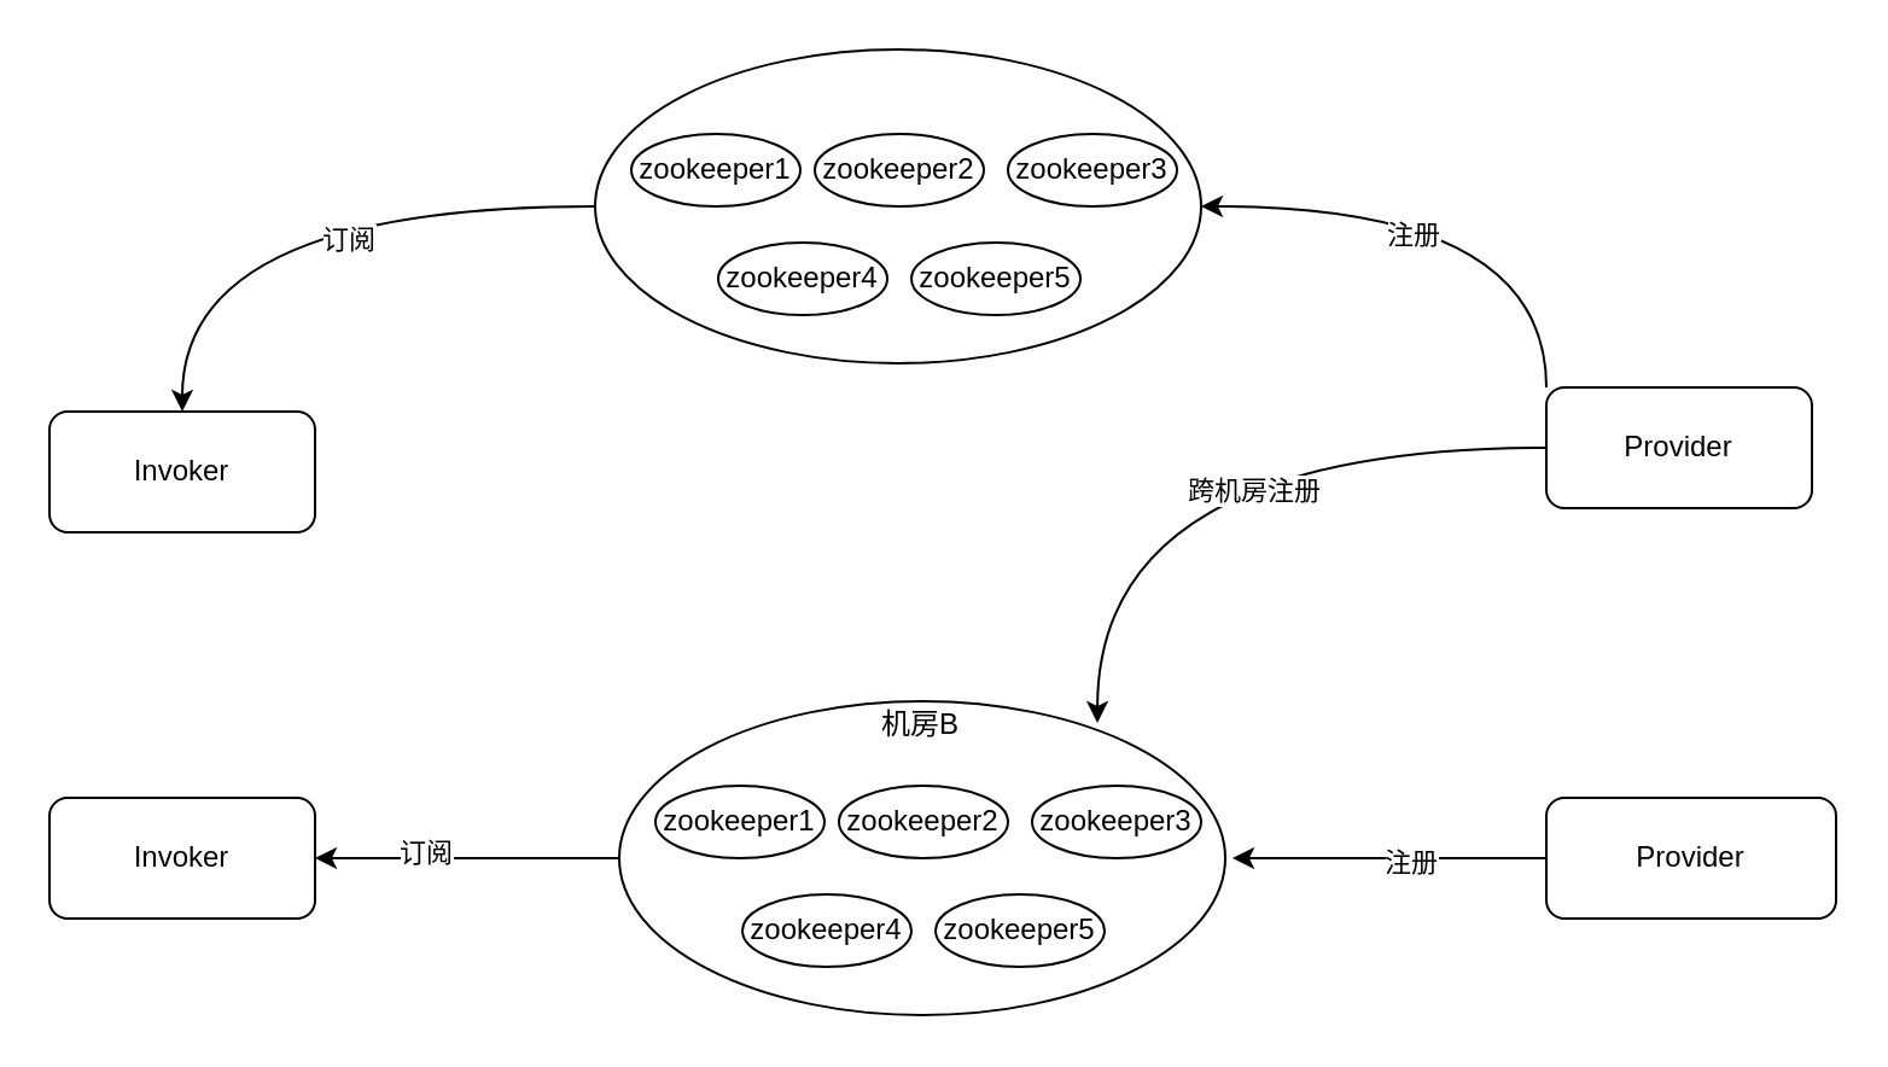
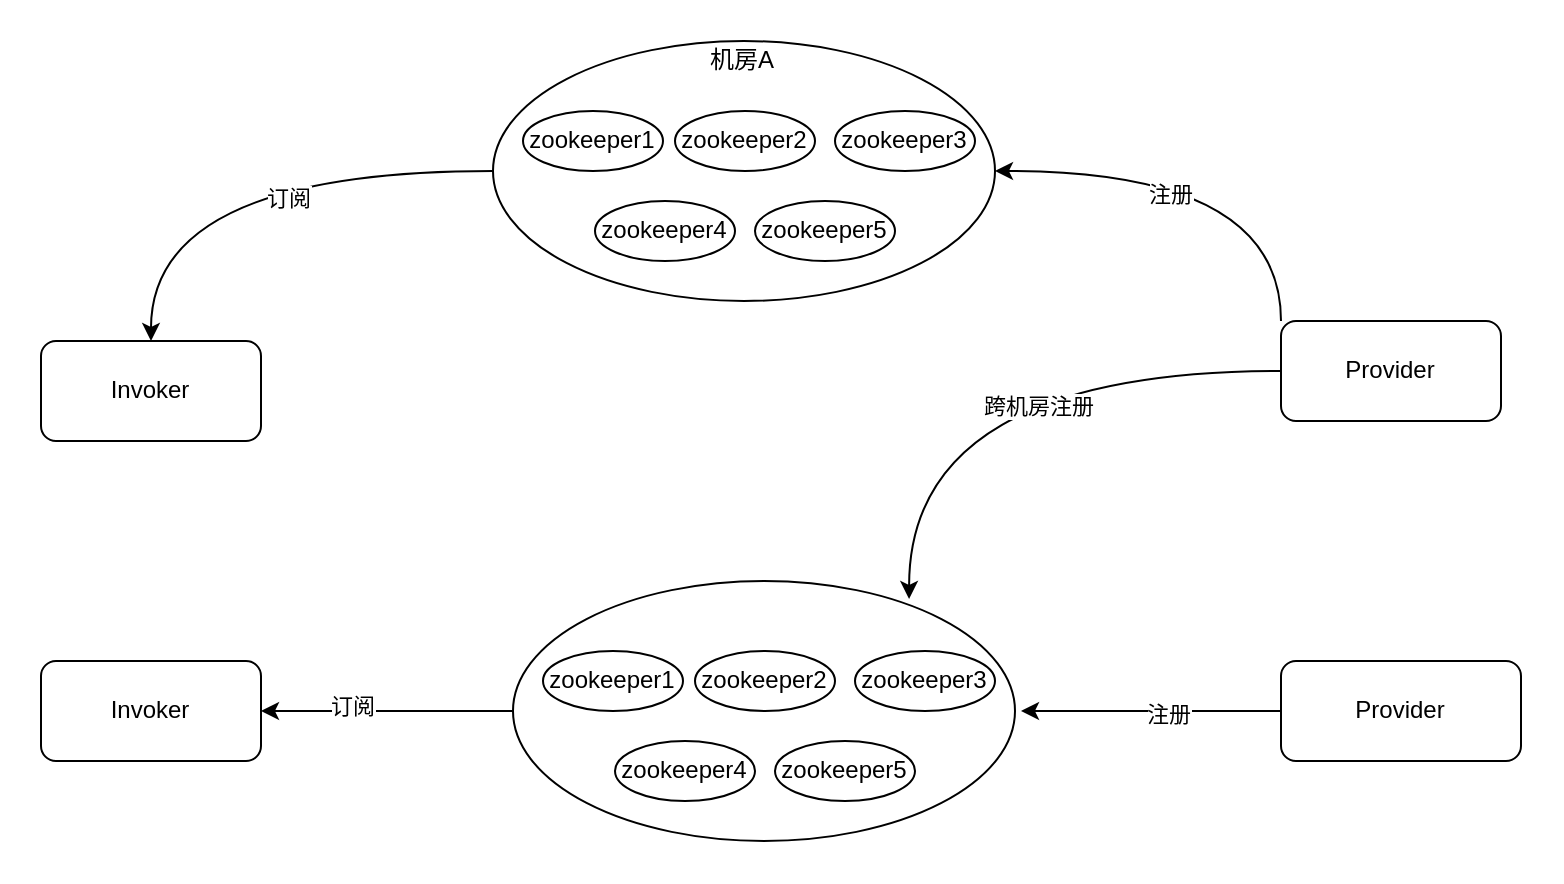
  <mxCell id="0" />
  <mxCell id="1" parent="0" />
  <mxCell id="2" style="edgeStyle=orthogonalEdgeStyle;curved=1;rounded=0;orthogonalLoop=1;jettySize=auto;html=1;exitX=0;exitY=0.5;exitDx=0;exitDy=0;" edge="1" parent="1" source="4" target="16"><mxGeometry relative="1" as="geometry" /></mxCell>
  <mxCell id="3" value="订阅" style="edgeLabel;html=1;align=center;verticalAlign=middle;resizable=0;points=[];" vertex="1" connectable="0" parent="2"><mxGeometry x="-0.195" y="13" relative="1" as="geometry"><mxPoint as="offset" /></mxGeometry></mxCell>
  <mxCell id="4" value="" style="ellipse;whiteSpace=wrap;html=1;" vertex="1" parent="1"><mxGeometry x="246" y="20" width="251" height="130" as="geometry" /></mxCell>
+ <mxCell id="5" value="机房A" style="text;html=1;strokeColor=none;fillColor=none;align=center;verticalAlign=middle;whiteSpace=wrap;rounded=0;" vertex="1" parent="1"><mxGeometry x="351" y="20" width="40" height="20" as="geometry" /></mxCell>
  <mxCell id="6" value="zookeeper1" style="ellipse;whiteSpace=wrap;html=1;" vertex="1" parent="1"><mxGeometry x="261" y="55" width="70" height="30" as="geometry" /></mxCell>
  <mxCell id="7" value="zookeeper2" style="ellipse;whiteSpace=wrap;html=1;" vertex="1" parent="1"><mxGeometry x="337" y="55" width="70" height="30" as="geometry" /></mxCell>
  <mxCell id="8" value="zookeeper3" style="ellipse;whiteSpace=wrap;html=1;" vertex="1" parent="1"><mxGeometry x="417" y="55" width="70" height="30" as="geometry" /></mxCell>
  <mxCell id="9" value="zookeeper4" style="ellipse;whiteSpace=wrap;html=1;" vertex="1" parent="1"><mxGeometry x="297" y="100" width="70" height="30" as="geometry" /></mxCell>
  <mxCell id="10" value="zookeeper5" style="ellipse;whiteSpace=wrap;html=1;" vertex="1" parent="1"><mxGeometry x="377" y="100" width="70" height="30" as="geometry" /></mxCell>
  <mxCell id="11" style="edgeStyle=orthogonalEdgeStyle;rounded=0;orthogonalLoop=1;jettySize=auto;html=1;exitX=0;exitY=0;exitDx=0;exitDy=0;entryX=1;entryY=0.5;entryDx=0;entryDy=0;curved=1;" edge="1" parent="1" source="15" target="4"><mxGeometry relative="1" as="geometry" /></mxCell>
  <mxCell id="12" value="注册" style="edgeLabel;html=1;align=center;verticalAlign=middle;resizable=0;points=[];" vertex="1" connectable="0" parent="11"><mxGeometry x="0.204" y="11" relative="1" as="geometry"><mxPoint as="offset" /></mxGeometry></mxCell>
  <mxCell id="13" style="edgeStyle=orthogonalEdgeStyle;curved=1;rounded=0;orthogonalLoop=1;jettySize=auto;html=1;exitX=0;exitY=0.5;exitDx=0;exitDy=0;entryX=0.789;entryY=0.069;entryDx=0;entryDy=0;entryPerimeter=0;" edge="1" parent="1" source="15" target="19"><mxGeometry relative="1" as="geometry" /></mxCell>
  <mxCell id="14" value="跨机房注册" style="edgeLabel;html=1;align=center;verticalAlign=middle;resizable=0;points=[];" vertex="1" connectable="0" parent="13"><mxGeometry x="-0.187" y="17" relative="1" as="geometry"><mxPoint as="offset" /></mxGeometry></mxCell>
  <mxCell id="15" value="Provider" style="rounded=1;whiteSpace=wrap;html=1;" vertex="1" parent="1"><mxGeometry x="640" y="160" width="110" height="50" as="geometry" /></mxCell>
  <mxCell id="16" value="Invoker" style="rounded=1;whiteSpace=wrap;html=1;" vertex="1" parent="1"><mxGeometry x="20" y="170" width="110" height="50" as="geometry" /></mxCell>
  <mxCell id="17" style="edgeStyle=orthogonalEdgeStyle;curved=1;rounded=0;orthogonalLoop=1;jettySize=auto;html=1;exitX=0;exitY=0.5;exitDx=0;exitDy=0;" edge="1" parent="1" source="19" target="29"><mxGeometry relative="1" as="geometry" /></mxCell>
  <mxCell id="18" value="订阅" style="edgeLabel;html=1;align=center;verticalAlign=middle;resizable=0;points=[];" vertex="1" connectable="0" parent="17"><mxGeometry x="0.286" y="-3" relative="1" as="geometry"><mxPoint as="offset" /></mxGeometry></mxCell>
  <mxCell id="19" value="" style="ellipse;whiteSpace=wrap;html=1;" vertex="1" parent="1"><mxGeometry x="256" y="290" width="251" height="130" as="geometry" /></mxCell>
- <mxCell id="20" value="机房B" style="text;html=1;strokeColor=none;fillColor=none;align=center;verticalAlign=middle;whiteSpace=wrap;rounded=0;" vertex="1" parent="1"><mxGeometry x="361" y="290" width="40" height="20" as="geometry" /></mxCell>
  <mxCell id="21" value="zookeeper1" style="ellipse;whiteSpace=wrap;html=1;" vertex="1" parent="1"><mxGeometry x="271" y="325" width="70" height="30" as="geometry" /></mxCell>
  <mxCell id="22" value="zookeeper2" style="ellipse;whiteSpace=wrap;html=1;" vertex="1" parent="1"><mxGeometry x="347" y="325" width="70" height="30" as="geometry" /></mxCell>
  <mxCell id="23" value="zookeeper3" style="ellipse;whiteSpace=wrap;html=1;" vertex="1" parent="1"><mxGeometry x="427" y="325" width="70" height="30" as="geometry" /></mxCell>
  <mxCell id="24" value="zookeeper4" style="ellipse;whiteSpace=wrap;html=1;" vertex="1" parent="1"><mxGeometry x="307" y="370" width="70" height="30" as="geometry" /></mxCell>
  <mxCell id="25" value="zookeeper5" style="ellipse;whiteSpace=wrap;html=1;" vertex="1" parent="1"><mxGeometry x="387" y="370" width="70" height="30" as="geometry" /></mxCell>
  <mxCell id="26" style="edgeStyle=orthogonalEdgeStyle;curved=1;rounded=0;orthogonalLoop=1;jettySize=auto;html=1;" edge="1" parent="1" source="28"><mxGeometry relative="1" as="geometry"><mxPoint x="510" y="355" as="targetPoint" /></mxGeometry></mxCell>
  <mxCell id="27" value="注册" style="edgeLabel;html=1;align=center;verticalAlign=middle;resizable=0;points=[];" vertex="1" connectable="0" parent="26"><mxGeometry x="-0.123" y="1" relative="1" as="geometry"><mxPoint as="offset" /></mxGeometry></mxCell>
  <mxCell id="28" value="Provider" style="rounded=1;whiteSpace=wrap;html=1;" vertex="1" parent="1"><mxGeometry x="640" y="330" width="120" height="50" as="geometry" /></mxCell>
  <mxCell id="29" value="Invoker" style="rounded=1;whiteSpace=wrap;html=1;" vertex="1" parent="1"><mxGeometry x="20" y="330" width="110" height="50" as="geometry" /></mxCell>
